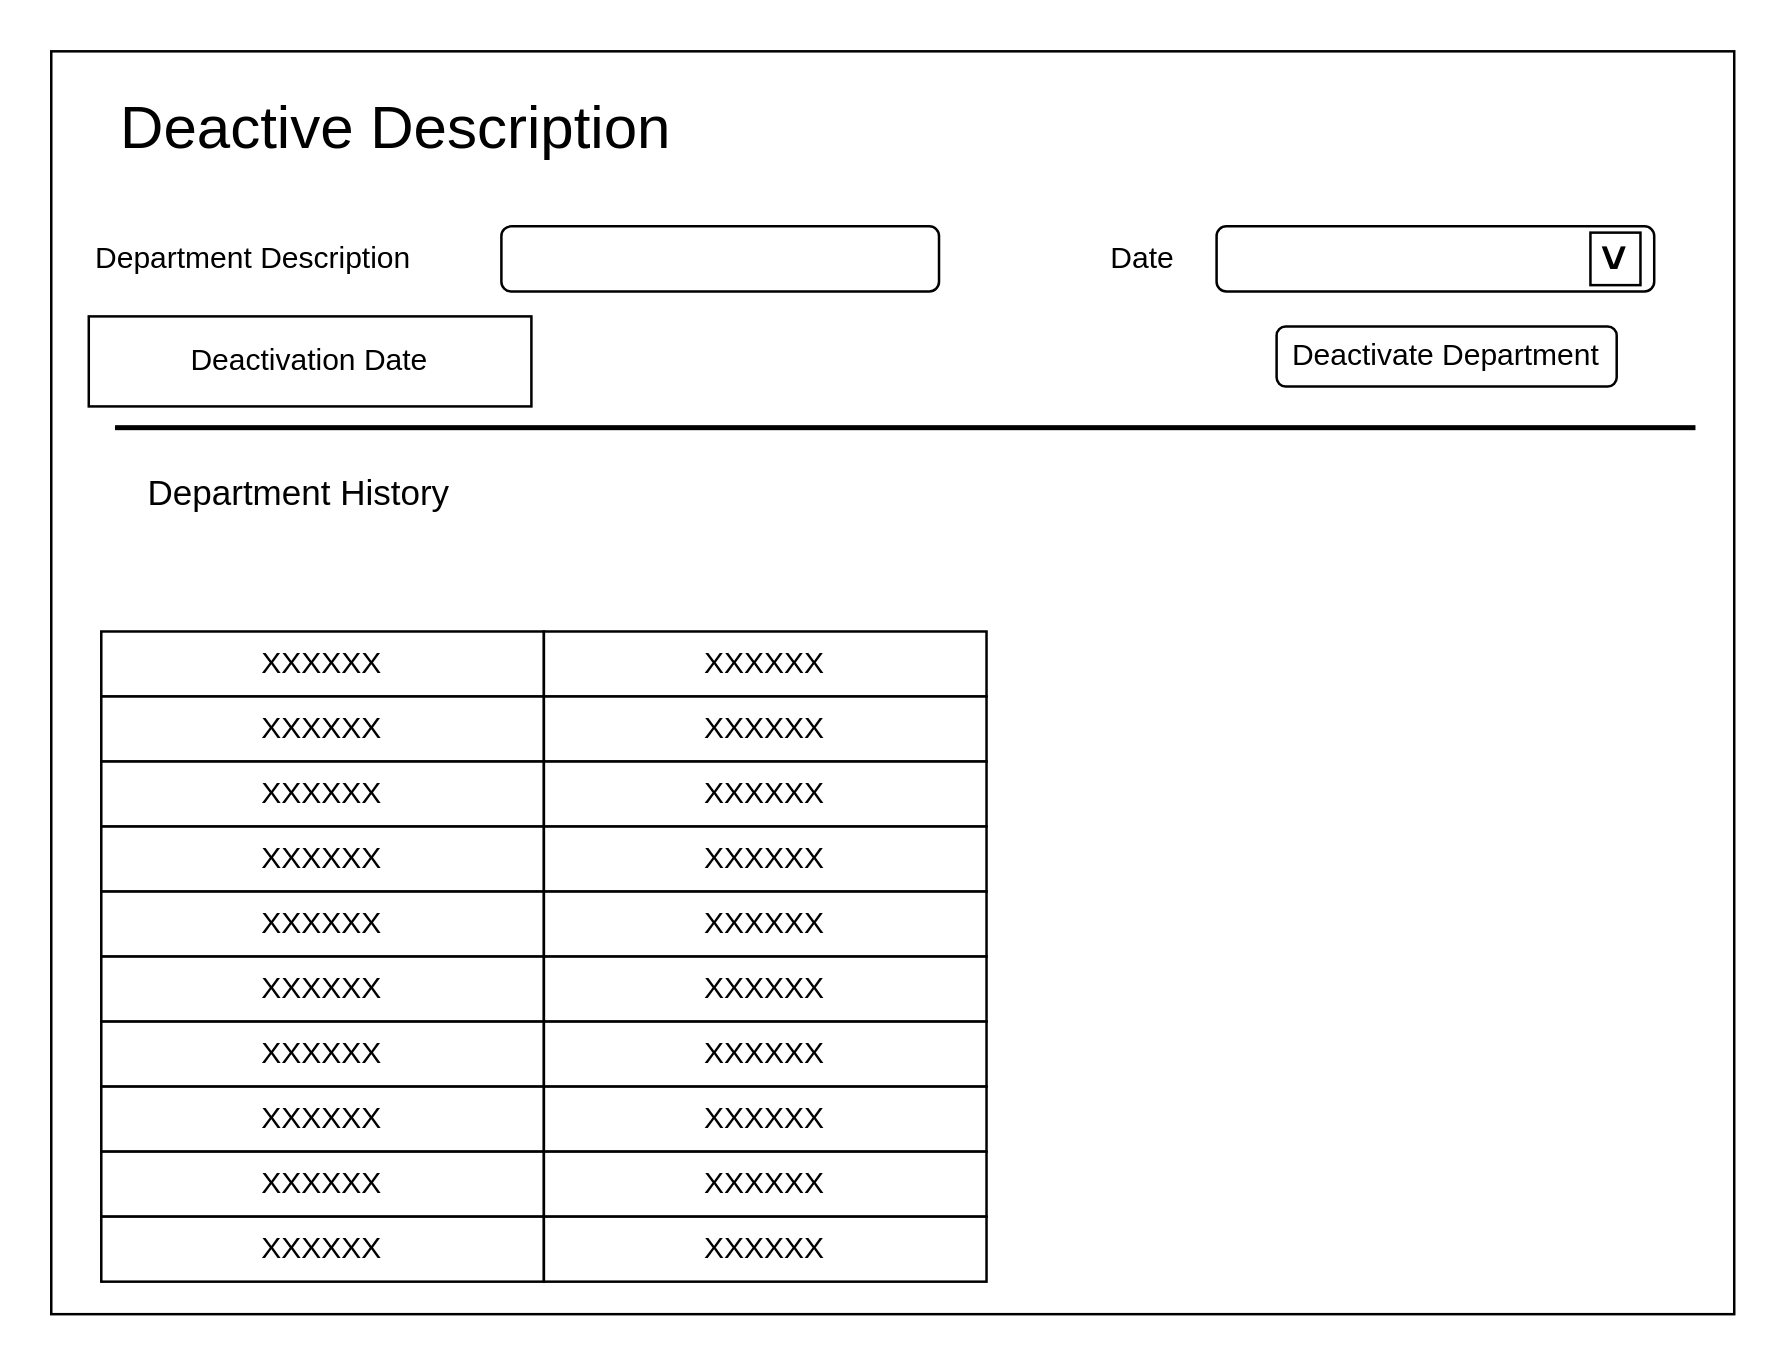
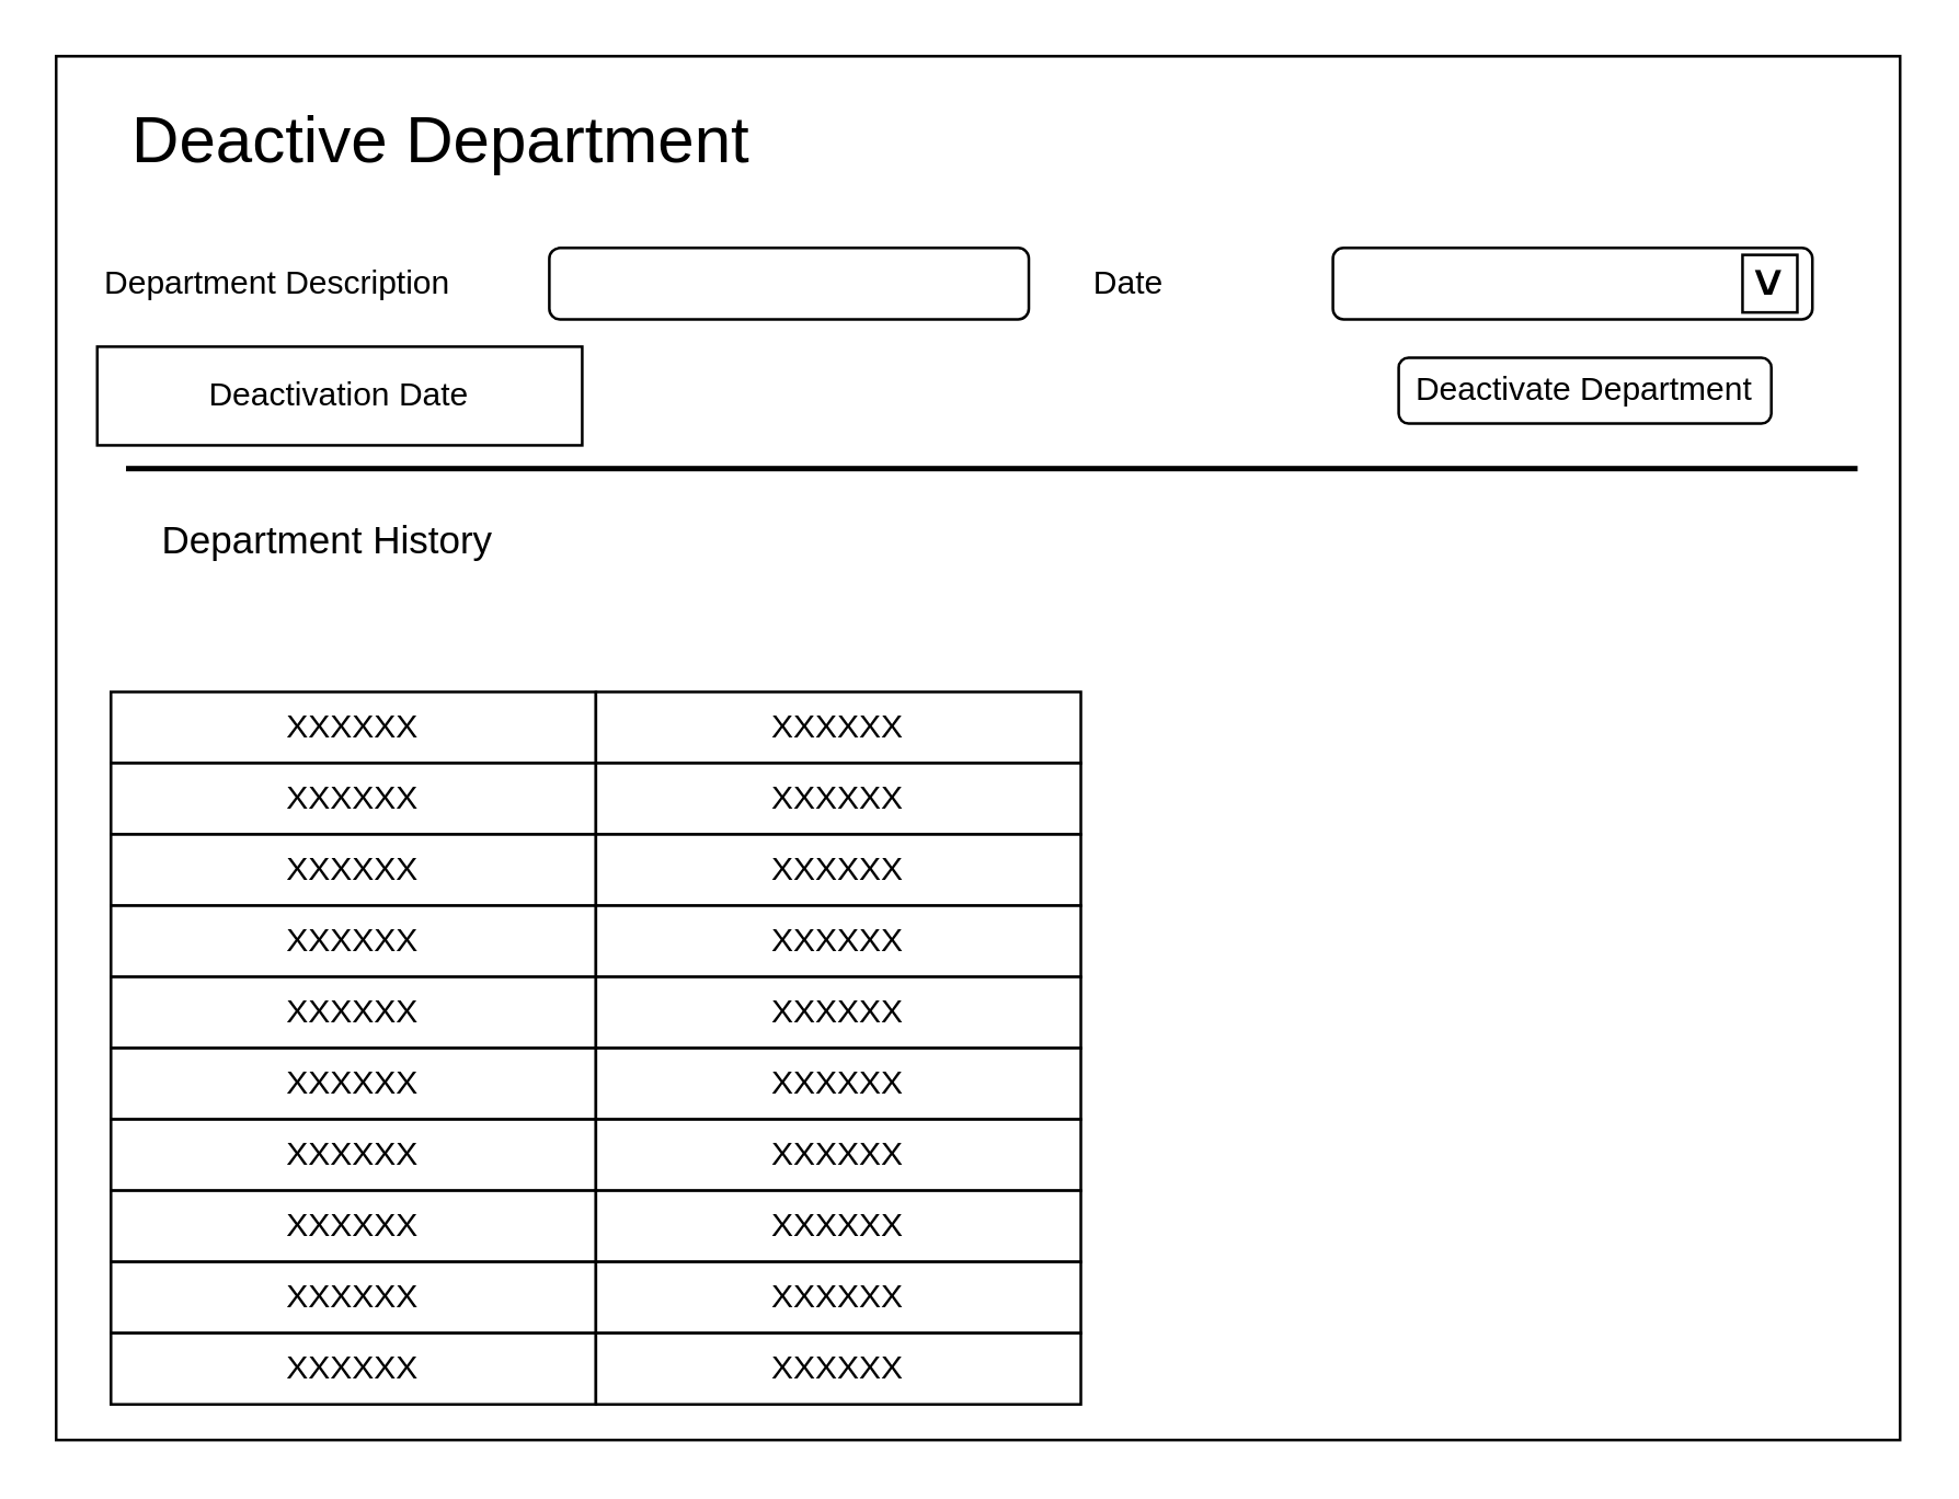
  <mxCell id="0" />
  <mxCell id="1" parent="0" />
  <mxCell id="2" value="" style="rounded=0;whiteSpace=wrap;html=1;" parent="1" vertex="1"><mxGeometry x="20" y="20" width="673" height="505" as="geometry" /></mxCell>
  <mxCell id="3" value="" style="rounded=1;whiteSpace=wrap;html=1;" parent="1" vertex="1"><mxGeometry x="486" y="90" width="175" height="26" as="geometry" /></mxCell>
  <mxCell id="4" value="Department Description" style="text;html=1;strokeColor=none;fillColor=none;align=left;verticalAlign=middle;whiteSpace=wrap;rounded=0;" parent="1" vertex="1"><mxGeometry x="36" y="93" width="139" height="20" as="geometry" /></mxCell>
  <mxCell id="5" value="Deactivate Department" style="rounded=1;whiteSpace=wrap;html=1;" parent="1" vertex="1"><mxGeometry x="510" y="130" width="136" height="24" as="geometry" /></mxCell>
  <mxCell id="6" value="" style="rounded=0;whiteSpace=wrap;html=1;" parent="1" vertex="1"><mxGeometry x="46" y="170" width="631" height="1" as="geometry" /></mxCell>
- <mxCell id="7" value="&lt;font style=&quot;font-size: 24px&quot;&gt;Deactive Description&lt;/font&gt;" style="text;html=1;strokeColor=none;fillColor=none;align=left;verticalAlign=middle;whiteSpace=wrap;rounded=0;" parent="1" vertex="1"><mxGeometry x="46" y="41" width="416" height="20" as="geometry" /></mxCell>
- <mxCell id="8" value="Date" style="text;html=1;strokeColor=none;fillColor=none;align=left;verticalAlign=middle;whiteSpace=wrap;rounded=0;" vertex="1" parent="1"><mxGeometry x="442" y="93" width="39" height="20" as="geometry" /></mxCell>
+ <mxCell id="7" value="&lt;font style=&quot;font-size: 24px&quot;&gt;Deactive Department&lt;/font&gt;" style="text;html=1;strokeColor=none;fillColor=none;align=left;verticalAlign=middle;whiteSpace=wrap;rounded=0;" parent="1" vertex="1"><mxGeometry x="46" y="41" width="416" height="20" as="geometry" /></mxCell>
+ <mxCell id="8" value="Date" style="text;html=1;strokeColor=none;fillColor=none;align=left;verticalAlign=middle;whiteSpace=wrap;rounded=0;" vertex="1" parent="1"><mxGeometry x="397" y="93" width="39" height="20" as="geometry" /></mxCell>
  <mxCell id="9" value="" style="rounded=1;whiteSpace=wrap;html=1;" vertex="1" parent="1"><mxGeometry x="200" y="90" width="175" height="26" as="geometry" /></mxCell>
  <mxCell id="10" value="&lt;b&gt;&lt;font style=&quot;font-size: 18px&quot;&gt;&amp;gt;&lt;/font&gt;&lt;/b&gt;" style="rounded=0;whiteSpace=wrap;html=1;rotation=90;" vertex="1" parent="1"><mxGeometry x="635" y="93" width="21" height="20" as="geometry" /></mxCell>
  <mxCell id="11" value="&lt;font style=&quot;font-size: 14px&quot;&gt;Department History&lt;/font&gt;" style="text;html=1;strokeColor=none;fillColor=none;align=left;verticalAlign=middle;whiteSpace=wrap;rounded=0;" vertex="1" parent="1"><mxGeometry x="57" y="187" width="416" height="20" as="geometry" /></mxCell>
  <mxCell id="12" value="Deactivation Date" style="rounded=0;whiteSpace=wrap;html=1;" vertex="1" parent="1"><mxGeometry x="35" y="126" width="177" height="36" as="geometry" /></mxCell>
  <mxCell id="13" value="XXXXXX" style="rounded=0;whiteSpace=wrap;html=1;" vertex="1" parent="1"><mxGeometry x="40" y="252" width="177" height="26" as="geometry" /></mxCell>
  <mxCell id="14" value="XXXXXX" style="rounded=0;whiteSpace=wrap;html=1;" vertex="1" parent="1"><mxGeometry x="217" y="252" width="177" height="26" as="geometry" /></mxCell>
  <mxCell id="15" value="XXXXXX" style="rounded=0;whiteSpace=wrap;html=1;" vertex="1" parent="1"><mxGeometry x="40" y="278" width="177" height="26" as="geometry" /></mxCell>
  <mxCell id="16" value="XXXXXX" style="rounded=0;whiteSpace=wrap;html=1;" vertex="1" parent="1"><mxGeometry x="217" y="278" width="177" height="26" as="geometry" /></mxCell>
  <mxCell id="17" value="XXXXXX" style="rounded=0;whiteSpace=wrap;html=1;" vertex="1" parent="1"><mxGeometry x="40" y="304" width="177" height="26" as="geometry" /></mxCell>
  <mxCell id="18" value="XXXXXX" style="rounded=0;whiteSpace=wrap;html=1;" vertex="1" parent="1"><mxGeometry x="217" y="304" width="177" height="26" as="geometry" /></mxCell>
  <mxCell id="19" value="XXXXXX" style="rounded=0;whiteSpace=wrap;html=1;" vertex="1" parent="1"><mxGeometry x="40" y="330" width="177" height="26" as="geometry" /></mxCell>
  <mxCell id="20" value="XXXXXX" style="rounded=0;whiteSpace=wrap;html=1;" vertex="1" parent="1"><mxGeometry x="217" y="330" width="177" height="26" as="geometry" /></mxCell>
  <mxCell id="21" value="XXXXXX" style="rounded=0;whiteSpace=wrap;html=1;" vertex="1" parent="1"><mxGeometry x="40" y="356" width="177" height="26" as="geometry" /></mxCell>
  <mxCell id="22" value="XXXXXX" style="rounded=0;whiteSpace=wrap;html=1;" vertex="1" parent="1"><mxGeometry x="217" y="356" width="177" height="26" as="geometry" /></mxCell>
  <mxCell id="23" value="XXXXXX" style="rounded=0;whiteSpace=wrap;html=1;" vertex="1" parent="1"><mxGeometry x="40" y="382" width="177" height="26" as="geometry" /></mxCell>
  <mxCell id="24" value="XXXXXX" style="rounded=0;whiteSpace=wrap;html=1;" vertex="1" parent="1"><mxGeometry x="217" y="382" width="177" height="26" as="geometry" /></mxCell>
  <mxCell id="25" value="XXXXXX" style="rounded=0;whiteSpace=wrap;html=1;" vertex="1" parent="1"><mxGeometry x="40" y="408" width="177" height="26" as="geometry" /></mxCell>
  <mxCell id="26" value="XXXXXX" style="rounded=0;whiteSpace=wrap;html=1;" vertex="1" parent="1"><mxGeometry x="217" y="408" width="177" height="26" as="geometry" /></mxCell>
  <mxCell id="27" value="XXXXXX" style="rounded=0;whiteSpace=wrap;html=1;" vertex="1" parent="1"><mxGeometry x="40" y="434" width="177" height="26" as="geometry" /></mxCell>
  <mxCell id="28" value="XXXXXX" style="rounded=0;whiteSpace=wrap;html=1;" vertex="1" parent="1"><mxGeometry x="217" y="434" width="177" height="26" as="geometry" /></mxCell>
  <mxCell id="29" value="XXXXXX" style="rounded=0;whiteSpace=wrap;html=1;" vertex="1" parent="1"><mxGeometry x="40" y="460" width="177" height="26" as="geometry" /></mxCell>
  <mxCell id="30" value="XXXXXX" style="rounded=0;whiteSpace=wrap;html=1;" vertex="1" parent="1"><mxGeometry x="217" y="460" width="177" height="26" as="geometry" /></mxCell>
  <mxCell id="31" value="XXXXXX" style="rounded=0;whiteSpace=wrap;html=1;" vertex="1" parent="1"><mxGeometry x="40" y="486" width="177" height="26" as="geometry" /></mxCell>
  <mxCell id="32" value="XXXXXX" style="rounded=0;whiteSpace=wrap;html=1;" vertex="1" parent="1"><mxGeometry x="217" y="486" width="177" height="26" as="geometry" /></mxCell>
